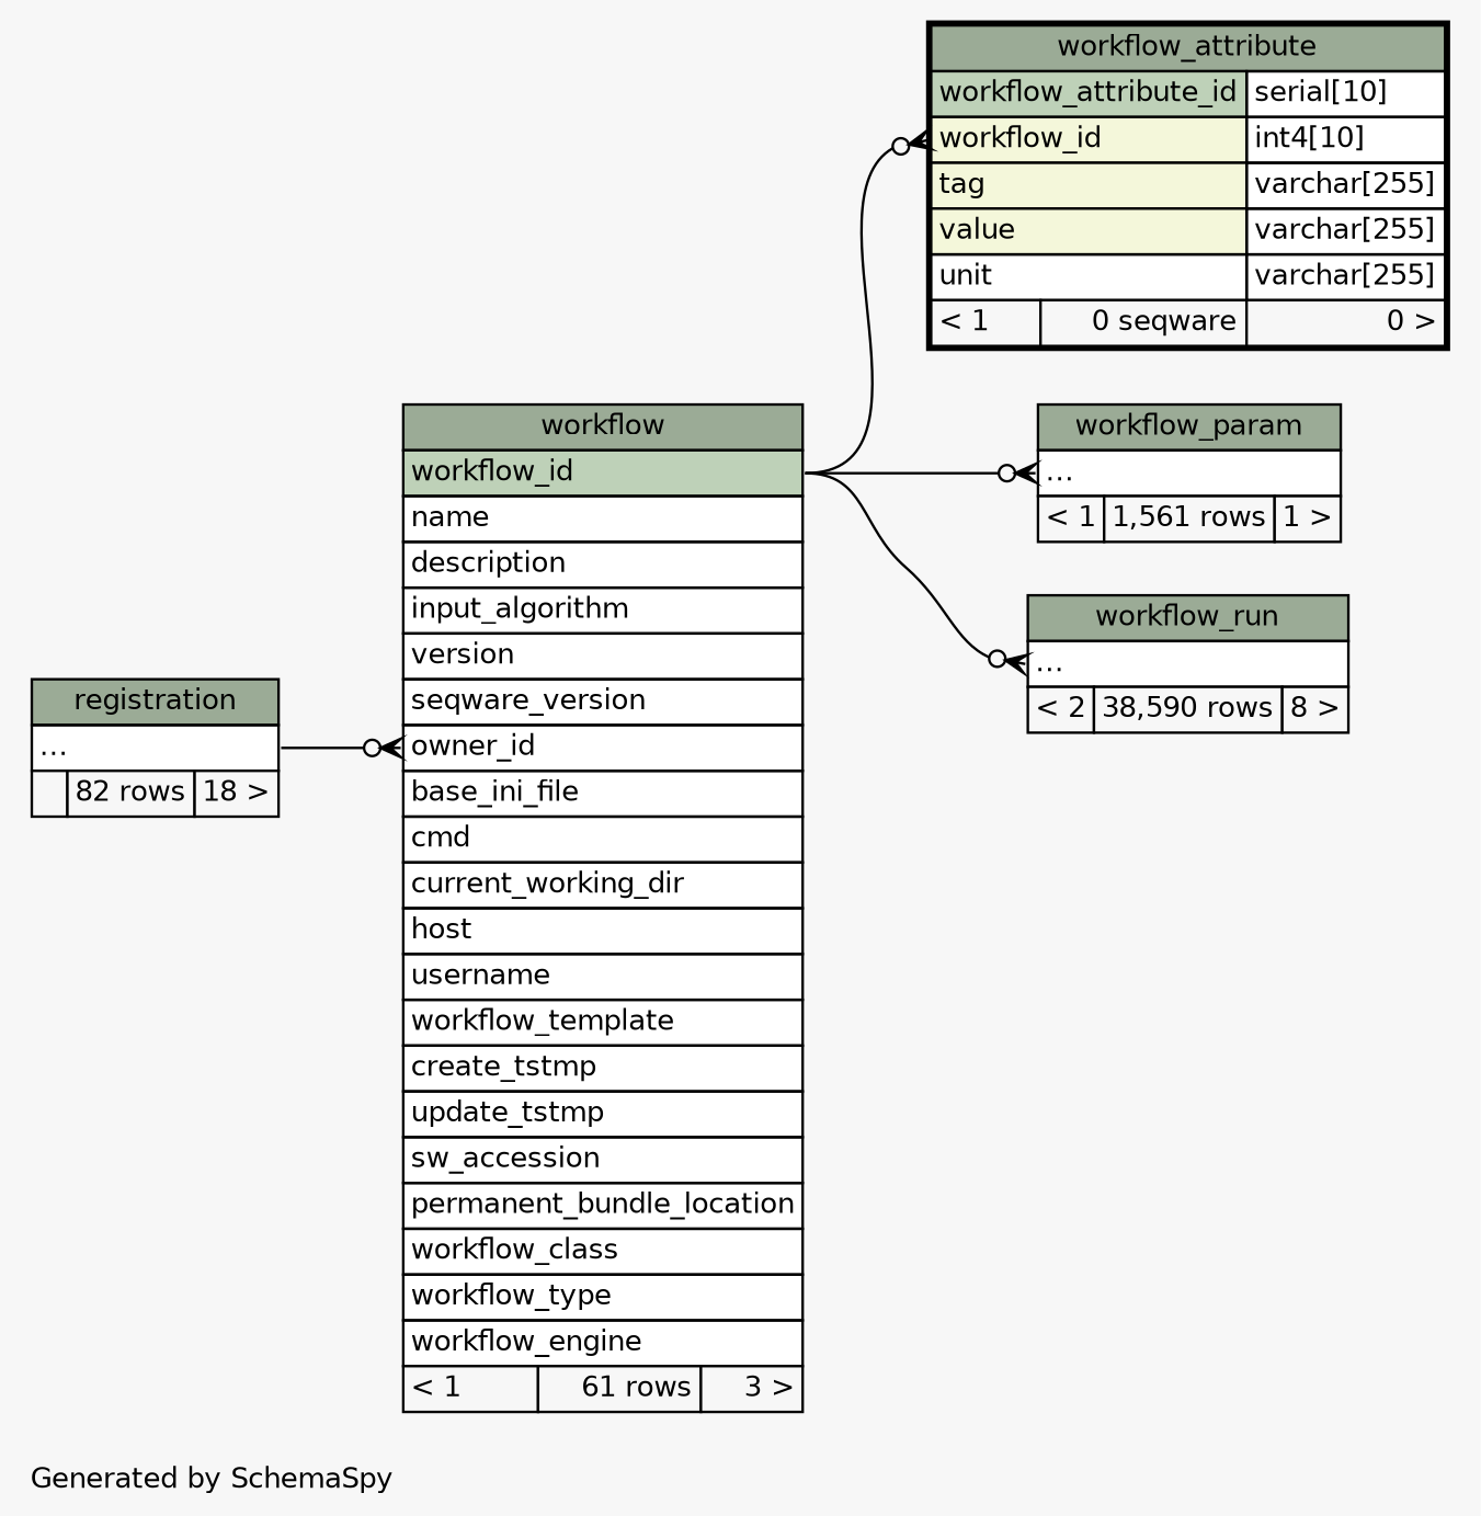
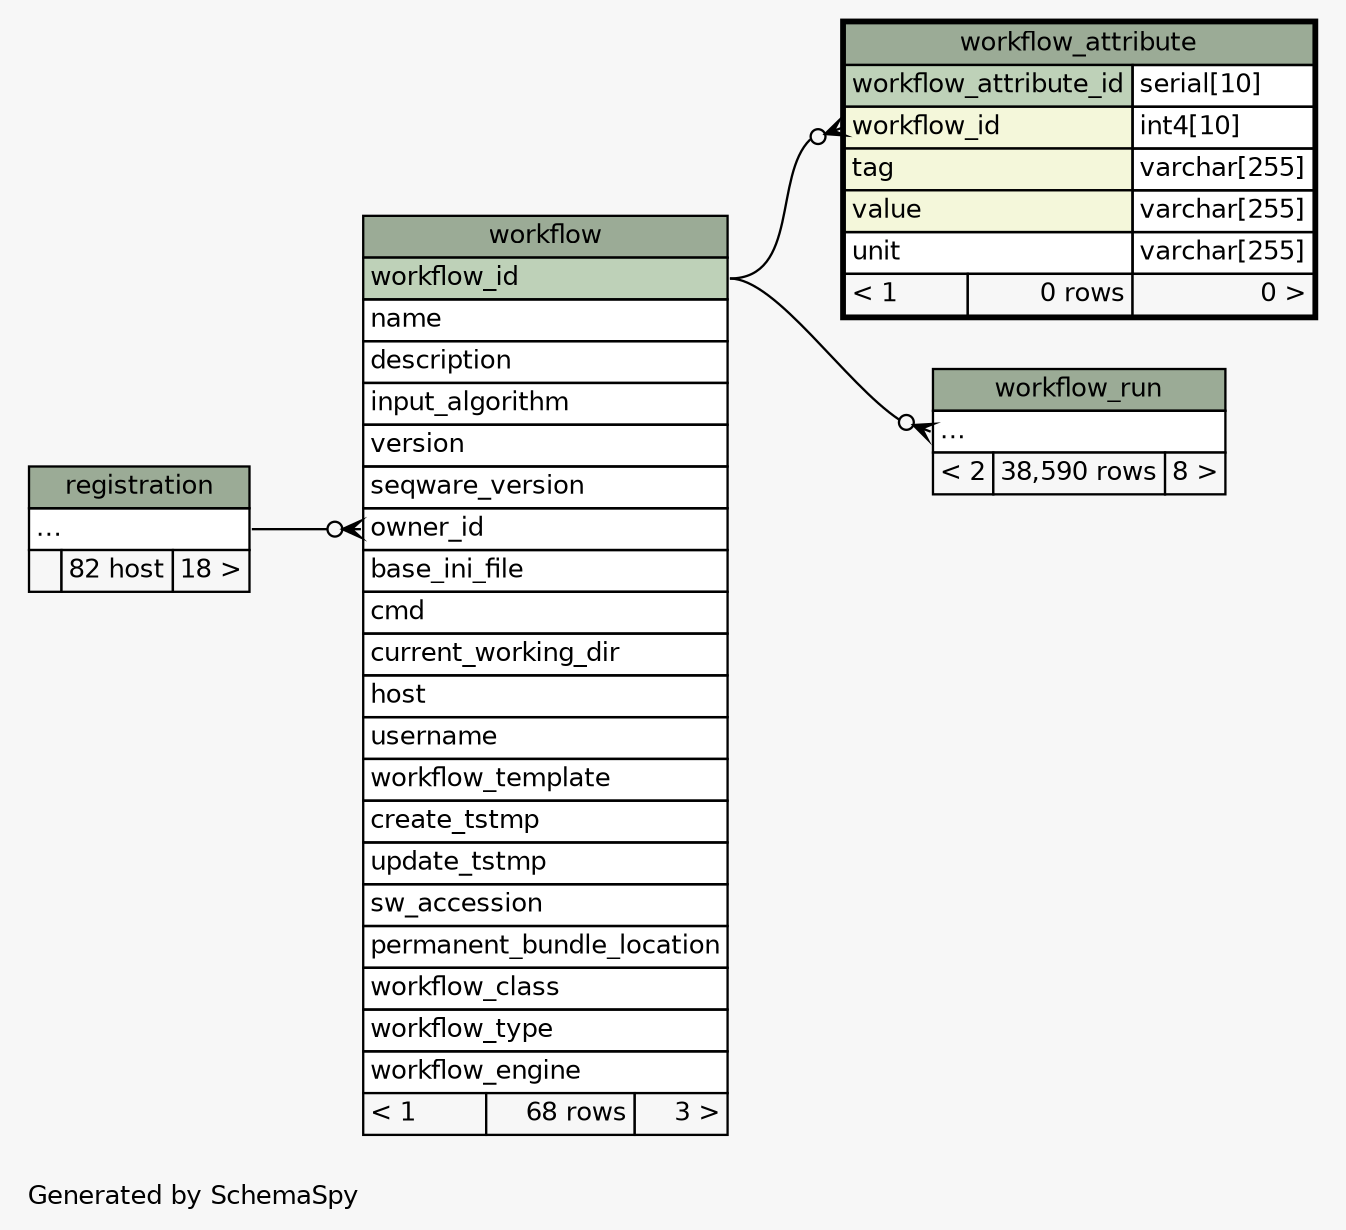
  digraph {
    bgcolor="#f7f7f7"
    fontname=Helvetica
    fontsize=11
    label="\nGenerated by SchemaSpy"
    labeljust=l
    nodesep=0.18
    rankdir=RL
    ranksep=0.46
    node [fontname=Helvetica fontsize=11 shape=plaintext]
    edge [arrowhead=none arrowsize=0.8 arrowtail=crowodot dir=back headport="workflow_id:e" tailport="elipses:w"]
-   n1 [label=<     <TABLE BORDER="0" CELLBORDER="1" CELLSPACING="0" BGCOLOR="#ffffff">       <TR><TD COLSPAN="3" BGCOLOR="#9bab96" ALIGN="CENTER">workflow</TD></TR>       <TR><TD PORT="workflow_id" COLSPAN="3" BGCOLOR="#bed1b8" ALIGN="LEFT">workflow_id</TD></TR>       <TR><TD PORT="name" COLSPAN="3" ALIGN="LEFT">name</TD></TR>       <TR><TD PORT="description" COLSPAN="3" ALIGN="LEFT">description</TD></TR>       <TR><TD PORT="input_algorithm" COLSPAN="3" ALIGN="LEFT">input_algorithm</TD></TR>       <TR><TD PORT="version" COLSPAN="3" ALIGN="LEFT">version</TD></TR>       <TR><TD PORT="seqware_version" COLSPAN="3" ALIGN="LEFT">seqware_version</TD></TR>       <TR><TD PORT="owner_id" COLSPAN="3" ALIGN="LEFT">owner_id</TD></TR>       <TR><TD PORT="base_ini_file" COLSPAN="3" ALIGN="LEFT">base_ini_file</TD></TR>       <TR><TD PORT="cmd" COLSPAN="3" ALIGN="LEFT">cmd</TD></TR>       <TR><TD PORT="current_working_dir" COLSPAN="3" ALIGN="LEFT">current_working_dir</TD></TR>       <TR><TD PORT="host" COLSPAN="3" ALIGN="LEFT">host</TD></TR>       <TR><TD PORT="username" COLSPAN="3" ALIGN="LEFT">username</TD></TR>       <TR><TD PORT="workflow_template" COLSPAN="3" ALIGN="LEFT">workflow_template</TD></TR>       <TR><TD PORT="create_tstmp" COLSPAN="3" ALIGN="LEFT">create_tstmp</TD></TR>       <TR><TD PORT="update_tstmp" COLSPAN="3" ALIGN="LEFT">update_tstmp</TD></TR>       <TR><TD PORT="sw_accession" COLSPAN="3" ALIGN="LEFT">sw_accession</TD></TR>       <TR><TD PORT="permanent_bundle_location" COLSPAN="3" ALIGN="LEFT">permanent_bundle_location</TD></TR>       <TR><TD PORT="workflow_class" COLSPAN="3" ALIGN="LEFT">workflow_class</TD></TR>       <TR><TD PORT="workflow_type" COLSPAN="3" ALIGN="LEFT">workflow_type</TD></TR>       <TR><TD PORT="workflow_engine" COLSPAN="3" ALIGN="LEFT">workflow_engine</TD></TR>       <TR><TD ALIGN="LEFT" BGCOLOR="#f7f7f7">&lt; 1</TD><TD ALIGN="RIGHT" BGCOLOR="#f7f7f7">61 rows</TD><TD ALIGN="RIGHT" BGCOLOR="#f7f7f7">3 &gt;</TD></TR>     </TABLE>>]
-   n2 [label=<     <TABLE BORDER="0" CELLBORDER="1" CELLSPACING="0" BGCOLOR="#ffffff">       <TR><TD COLSPAN="3" BGCOLOR="#9bab96" ALIGN="CENTER">registration</TD></TR>       <TR><TD PORT="elipses" COLSPAN="3" ALIGN="LEFT">...</TD></TR>       <TR><TD ALIGN="LEFT" BGCOLOR="#f7f7f7">  </TD><TD ALIGN="RIGHT" BGCOLOR="#f7f7f7">82 rows</TD><TD ALIGN="RIGHT" BGCOLOR="#f7f7f7">18 &gt;</TD></TR>     </TABLE>>]
-   n3 [label=<     <TABLE BORDER="2" CELLBORDER="1" CELLSPACING="0" BGCOLOR="#ffffff">       <TR><TD COLSPAN="3" BGCOLOR="#9bab96" ALIGN="CENTER">workflow_attribute</TD></TR>       <TR><TD PORT="workflow_attribute_id" COLSPAN="2" BGCOLOR="#bed1b8" ALIGN="LEFT">workflow_attribute_id</TD><TD PORT="workflow_attribute_id.type" ALIGN="LEFT">serial[10]</TD></TR>       <TR><TD PORT="workflow_id" COLSPAN="2" BGCOLOR="#f4f7da" ALIGN="LEFT">workflow_id</TD><TD PORT="workflow_id.type" ALIGN="LEFT">int4[10]</TD></TR>       <TR><TD PORT="tag" COLSPAN="2" BGCOLOR="#f4f7da" ALIGN="LEFT">tag</TD><TD PORT="tag.type" ALIGN="LEFT">varchar[255]</TD></TR>       <TR><TD PORT="value" COLSPAN="2" BGCOLOR="#f4f7da" ALIGN="LEFT">value</TD><TD PORT="value.type" ALIGN="LEFT">varchar[255]</TD></TR>       <TR><TD PORT="unit" COLSPAN="2" ALIGN="LEFT">unit</TD><TD PORT="unit.type" ALIGN="LEFT">varchar[255]</TD></TR>       <TR><TD ALIGN="LEFT" BGCOLOR="#f7f7f7">&lt; 1</TD><TD ALIGN="RIGHT" BGCOLOR="#f7f7f7">0 seqware</TD><TD ALIGN="RIGHT" BGCOLOR="#f7f7f7">0 &gt;</TD></TR>     </TABLE>>]
-   n4 [label=<     <TABLE BORDER="0" CELLBORDER="1" CELLSPACING="0" BGCOLOR="#ffffff">       <TR><TD COLSPAN="3" BGCOLOR="#9bab96" ALIGN="CENTER">workflow_param</TD></TR>       <TR><TD PORT="elipses" COLSPAN="3" ALIGN="LEFT">...</TD></TR>       <TR><TD ALIGN="LEFT" BGCOLOR="#f7f7f7">&lt; 1</TD><TD ALIGN="RIGHT" BGCOLOR="#f7f7f7">1,561 rows</TD><TD ALIGN="RIGHT" BGCOLOR="#f7f7f7">1 &gt;</TD></TR>     </TABLE>>]
+   n1 [label=<     <TABLE BORDER="0" CELLBORDER="1" CELLSPACING="0" BGCOLOR="#ffffff">       <TR><TD COLSPAN="3" BGCOLOR="#9bab96" ALIGN="CENTER">workflow</TD></TR>       <TR><TD PORT="workflow_id" COLSPAN="3" BGCOLOR="#bed1b8" ALIGN="LEFT">workflow_id</TD></TR>       <TR><TD PORT="name" COLSPAN="3" ALIGN="LEFT">name</TD></TR>       <TR><TD PORT="description" COLSPAN="3" ALIGN="LEFT">description</TD></TR>       <TR><TD PORT="input_algorithm" COLSPAN="3" ALIGN="LEFT">input_algorithm</TD></TR>       <TR><TD PORT="version" COLSPAN="3" ALIGN="LEFT">version</TD></TR>       <TR><TD PORT="seqware_version" COLSPAN="3" ALIGN="LEFT">seqware_version</TD></TR>       <TR><TD PORT="owner_id" COLSPAN="3" ALIGN="LEFT">owner_id</TD></TR>       <TR><TD PORT="base_ini_file" COLSPAN="3" ALIGN="LEFT">base_ini_file</TD></TR>       <TR><TD PORT="cmd" COLSPAN="3" ALIGN="LEFT">cmd</TD></TR>       <TR><TD PORT="current_working_dir" COLSPAN="3" ALIGN="LEFT">current_working_dir</TD></TR>       <TR><TD PORT="host" COLSPAN="3" ALIGN="LEFT">host</TD></TR>       <TR><TD PORT="username" COLSPAN="3" ALIGN="LEFT">username</TD></TR>       <TR><TD PORT="workflow_template" COLSPAN="3" ALIGN="LEFT">workflow_template</TD></TR>       <TR><TD PORT="create_tstmp" COLSPAN="3" ALIGN="LEFT">create_tstmp</TD></TR>       <TR><TD PORT="update_tstmp" COLSPAN="3" ALIGN="LEFT">update_tstmp</TD></TR>       <TR><TD PORT="sw_accession" COLSPAN="3" ALIGN="LEFT">sw_accession</TD></TR>       <TR><TD PORT="permanent_bundle_location" COLSPAN="3" ALIGN="LEFT">permanent_bundle_location</TD></TR>       <TR><TD PORT="workflow_class" COLSPAN="3" ALIGN="LEFT">workflow_class</TD></TR>       <TR><TD PORT="workflow_type" COLSPAN="3" ALIGN="LEFT">workflow_type</TD></TR>       <TR><TD PORT="workflow_engine" COLSPAN="3" ALIGN="LEFT">workflow_engine</TD></TR>       <TR><TD ALIGN="LEFT" BGCOLOR="#f7f7f7">&lt; 1</TD><TD ALIGN="RIGHT" BGCOLOR="#f7f7f7">68 rows</TD><TD ALIGN="RIGHT" BGCOLOR="#f7f7f7">3 &gt;</TD></TR>     </TABLE>>]
+   n2 [label=<     <TABLE BORDER="0" CELLBORDER="1" CELLSPACING="0" BGCOLOR="#ffffff">       <TR><TD COLSPAN="3" BGCOLOR="#9bab96" ALIGN="CENTER">registration</TD></TR>       <TR><TD PORT="elipses" COLSPAN="3" ALIGN="LEFT">...</TD></TR>       <TR><TD ALIGN="LEFT" BGCOLOR="#f7f7f7">  </TD><TD ALIGN="RIGHT" BGCOLOR="#f7f7f7">82 host</TD><TD ALIGN="RIGHT" BGCOLOR="#f7f7f7">18 &gt;</TD></TR>     </TABLE>>]
+   n3 [label=<     <TABLE BORDER="2" CELLBORDER="1" CELLSPACING="0" BGCOLOR="#ffffff">       <TR><TD COLSPAN="3" BGCOLOR="#9bab96" ALIGN="CENTER">workflow_attribute</TD></TR>       <TR><TD PORT="workflow_attribute_id" COLSPAN="2" BGCOLOR="#bed1b8" ALIGN="LEFT">workflow_attribute_id</TD><TD PORT="workflow_attribute_id.type" ALIGN="LEFT">serial[10]</TD></TR>       <TR><TD PORT="workflow_id" COLSPAN="2" BGCOLOR="#f4f7da" ALIGN="LEFT">workflow_id</TD><TD PORT="workflow_id.type" ALIGN="LEFT">int4[10]</TD></TR>       <TR><TD PORT="tag" COLSPAN="2" BGCOLOR="#f4f7da" ALIGN="LEFT">tag</TD><TD PORT="tag.type" ALIGN="LEFT">varchar[255]</TD></TR>       <TR><TD PORT="value" COLSPAN="2" BGCOLOR="#f4f7da" ALIGN="LEFT">value</TD><TD PORT="value.type" ALIGN="LEFT">varchar[255]</TD></TR>       <TR><TD PORT="unit" COLSPAN="2" ALIGN="LEFT">unit</TD><TD PORT="unit.type" ALIGN="LEFT">varchar[255]</TD></TR>       <TR><TD ALIGN="LEFT" BGCOLOR="#f7f7f7">&lt; 1</TD><TD ALIGN="RIGHT" BGCOLOR="#f7f7f7">0 rows</TD><TD ALIGN="RIGHT" BGCOLOR="#f7f7f7">0 &gt;</TD></TR>     </TABLE>>]
    n5 [label=<     <TABLE BORDER="0" CELLBORDER="1" CELLSPACING="0" BGCOLOR="#ffffff">       <TR><TD COLSPAN="3" BGCOLOR="#9bab96" ALIGN="CENTER">workflow_run</TD></TR>       <TR><TD PORT="elipses" COLSPAN="3" ALIGN="LEFT">...</TD></TR>       <TR><TD ALIGN="LEFT" BGCOLOR="#f7f7f7">&lt; 2</TD><TD ALIGN="RIGHT" BGCOLOR="#f7f7f7">38,590 rows</TD><TD ALIGN="RIGHT" BGCOLOR="#f7f7f7">8 &gt;</TD></TR>     </TABLE>>]
    n1 -> n2 [headport="elipses:e" tailport="owner_id:w"]
    n3 -> n1 [tailport="workflow_id:w"]
-   n4 -> n1
    n5 -> n1
  }
